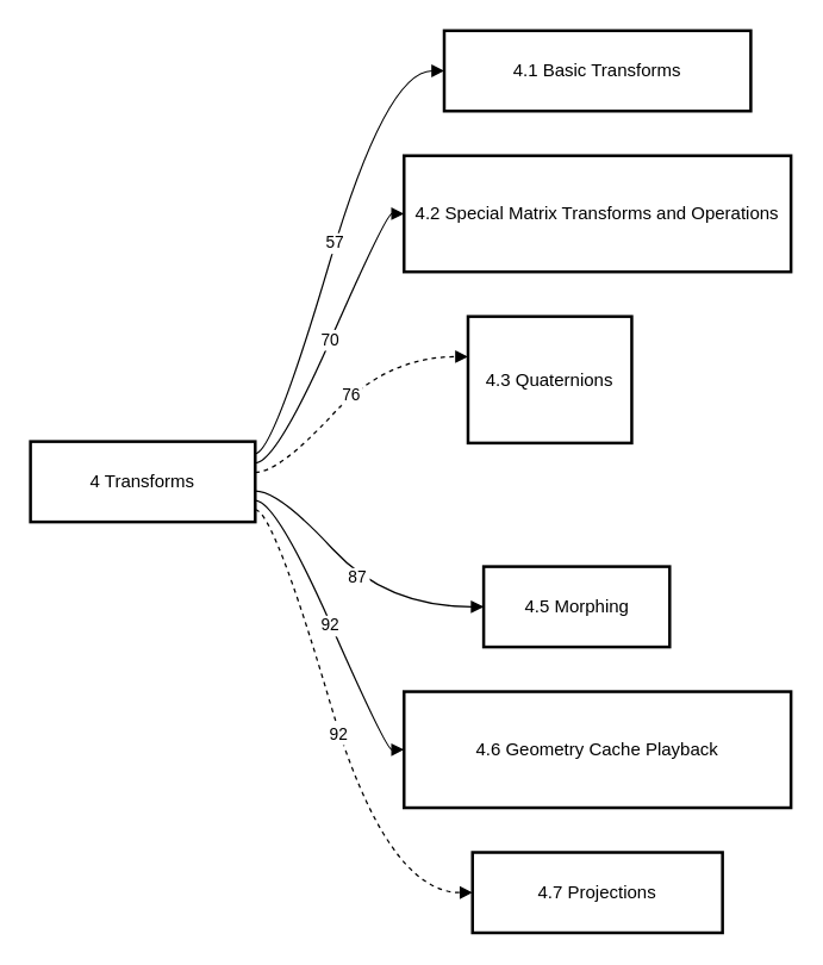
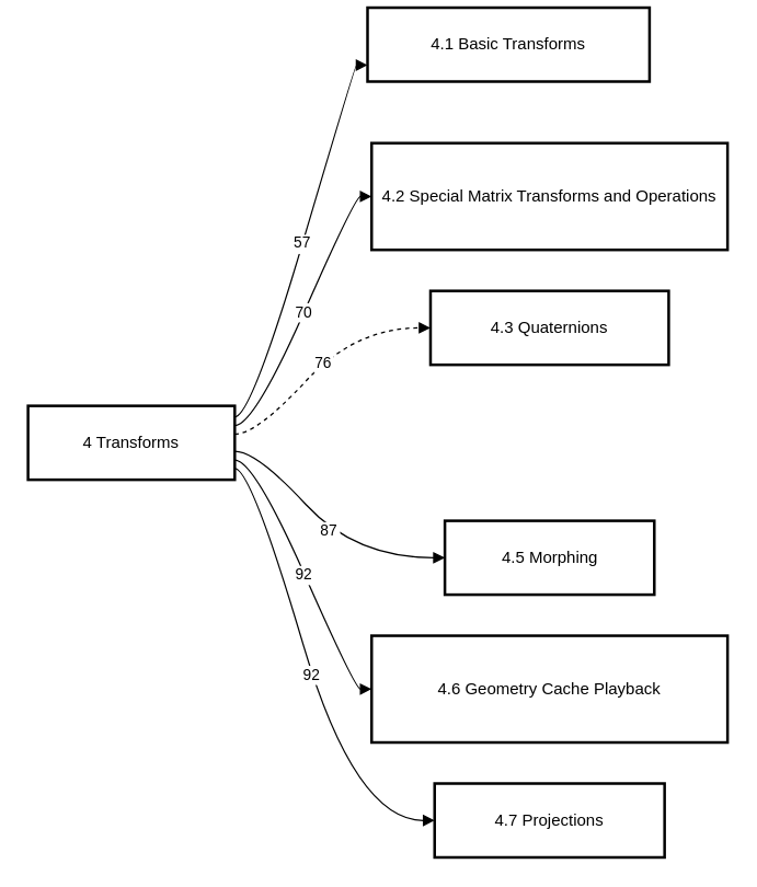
  <mxCell id="0" />
  <mxCell id="1" parent="0" />
  <mxCell id="2" value="4 Transforms" style="whiteSpace=wrap;strokeWidth=2;" vertex="1" parent="1"><mxGeometry y="296" width="151" height="54" as="geometry" x="20" /></mxCell>
- <mxCell id="3" value="4.1 Basic Transforms" style="whiteSpace=wrap;strokeWidth=2;" vertex="1" parent="1"><mxGeometry x="298" width="206" height="54" as="geometry" y="20" /></mxCell>
+ <mxCell id="3" value="4.1 Basic Transforms" style="whiteSpace=wrap;strokeWidth=2;" vertex="1" parent="1"><mxGeometry x="268" y="5" width="206" height="54" as="geometry" /></mxCell>
  <mxCell id="4" value="4.2 Special Matrix Transforms and Operations" style="whiteSpace=wrap;strokeWidth=2;" vertex="1" parent="1"><mxGeometry x="271" y="104" width="260" height="78" as="geometry" /></mxCell>
- <mxCell id="5" value="4.3 Quaternions" style="whiteSpace=wrap;strokeWidth=2;" vertex="1" parent="1"><mxGeometry x="314" y="212" width="110" height="85" as="geometry" /></mxCell>
- <mxCell id="6" value="4.5 Morphing" style="whiteSpace=wrap;strokeWidth=2;" vertex="1" parent="1"><mxGeometry x="324.5" y="380" width="125" height="54" as="geometry" /></mxCell>
+ <mxCell id="5" value="4.3 Quaternions" style="whiteSpace=wrap;strokeWidth=2;" vertex="1" parent="1"><mxGeometry x="314" y="212" width="174" height="54" as="geometry" /></mxCell>
+ <mxCell id="6" value="4.5 Morphing" style="whiteSpace=wrap;strokeWidth=2;" vertex="1" parent="1"><mxGeometry x="324.5" y="380" width="153" height="54" as="geometry" /></mxCell>
  <mxCell id="7" value="4.6 Geometry Cache Playback" style="whiteSpace=wrap;strokeWidth=2;" vertex="1" parent="1"><mxGeometry x="271" y="464" width="260" height="78" as="geometry" /></mxCell>
  <mxCell id="8" value="4.7 Projections" style="whiteSpace=wrap;strokeWidth=2;" vertex="1" parent="1"><mxGeometry x="317" y="572" width="168" height="54" as="geometry" /></mxCell>
  <mxCell id="9" value="57" style="curved=1;startArrow=none;endArrow=block;rounded=0;noEdgeStyle=1;orthogonal=1;edgeStyle=orthogonalEdgeStyle;" edge="1" parent="1" source="2" target="3"><mxGeometry x="0.003" relative="1" as="geometry"><Array as="points"><mxPoint x="183" y="304.143" /><mxPoint x="259" y="47" /></Array><mxPoint as="offset" /></mxGeometry></mxCell>
  <mxCell id="10" value="70" style="curved=1;startArrow=none;endArrow=block;rounded=0;noEdgeStyle=1;orthogonal=1;edgeStyle=orthogonalEdgeStyle;" edge="1" parent="1" source="2" target="4"><mxGeometry relative="1" as="geometry"><Array as="points"><mxPoint x="185" y="310.429" /><mxPoint x="259" y="143" /></Array></mxGeometry></mxCell>
  <mxCell id="11" value="76" style="curved=1;startArrow=none;endArrow=block;rounded=0;noEdgeStyle=1;orthogonal=1;edgeStyle=orthogonalEdgeStyle;dashed=1;" edge="1" parent="1" source="2" target="5"><mxGeometry relative="1" as="geometry"><Array as="points"><mxPoint x="187" y="316.714" /><mxPoint x="259" y="239" /></Array></mxGeometry></mxCell>
  <mxCell id="12" value="87" style="curved=1;startArrow=none;endArrow=block;rounded=0;noEdgeStyle=1;orthogonal=1;edgeStyle=orthogonalEdgeStyle;" edge="1" parent="1" source="2" target="6"><mxGeometry relative="1" as="geometry"><Array as="points"><mxPoint x="187" y="329.286" /><mxPoint x="259" y="407" /></Array></mxGeometry></mxCell>
  <mxCell id="13" value="92" style="curved=1;startArrow=none;endArrow=block;rounded=0;noEdgeStyle=1;orthogonal=1;edgeStyle=orthogonalEdgeStyle;" edge="1" parent="1" source="2" target="7"><mxGeometry relative="1" as="geometry"><Array as="points"><mxPoint x="185" y="335.571" /><mxPoint x="259" y="503" /></Array></mxGeometry></mxCell>
- <mxCell id="14" value="92" style="curved=1;startArrow=none;endArrow=block;rounded=0;noEdgeStyle=1;orthogonal=1;edgeStyle=orthogonalEdgeStyle;dashed=1;" edge="1" parent="1" source="2" target="8"><mxGeometry relative="1" as="geometry"><Array as="points"><mxPoint x="183" y="341.857" /><mxPoint x="259" y="599" /></Array></mxGeometry></mxCell>
+ <mxCell id="14" value="92" style="curved=1;startArrow=none;endArrow=block;rounded=0;noEdgeStyle=1;orthogonal=1;edgeStyle=orthogonalEdgeStyle;" edge="1" parent="1" source="2" target="8"><mxGeometry relative="1" as="geometry"><Array as="points"><mxPoint x="183" y="341.857" /><mxPoint x="259" y="599" /></Array></mxGeometry></mxCell>
